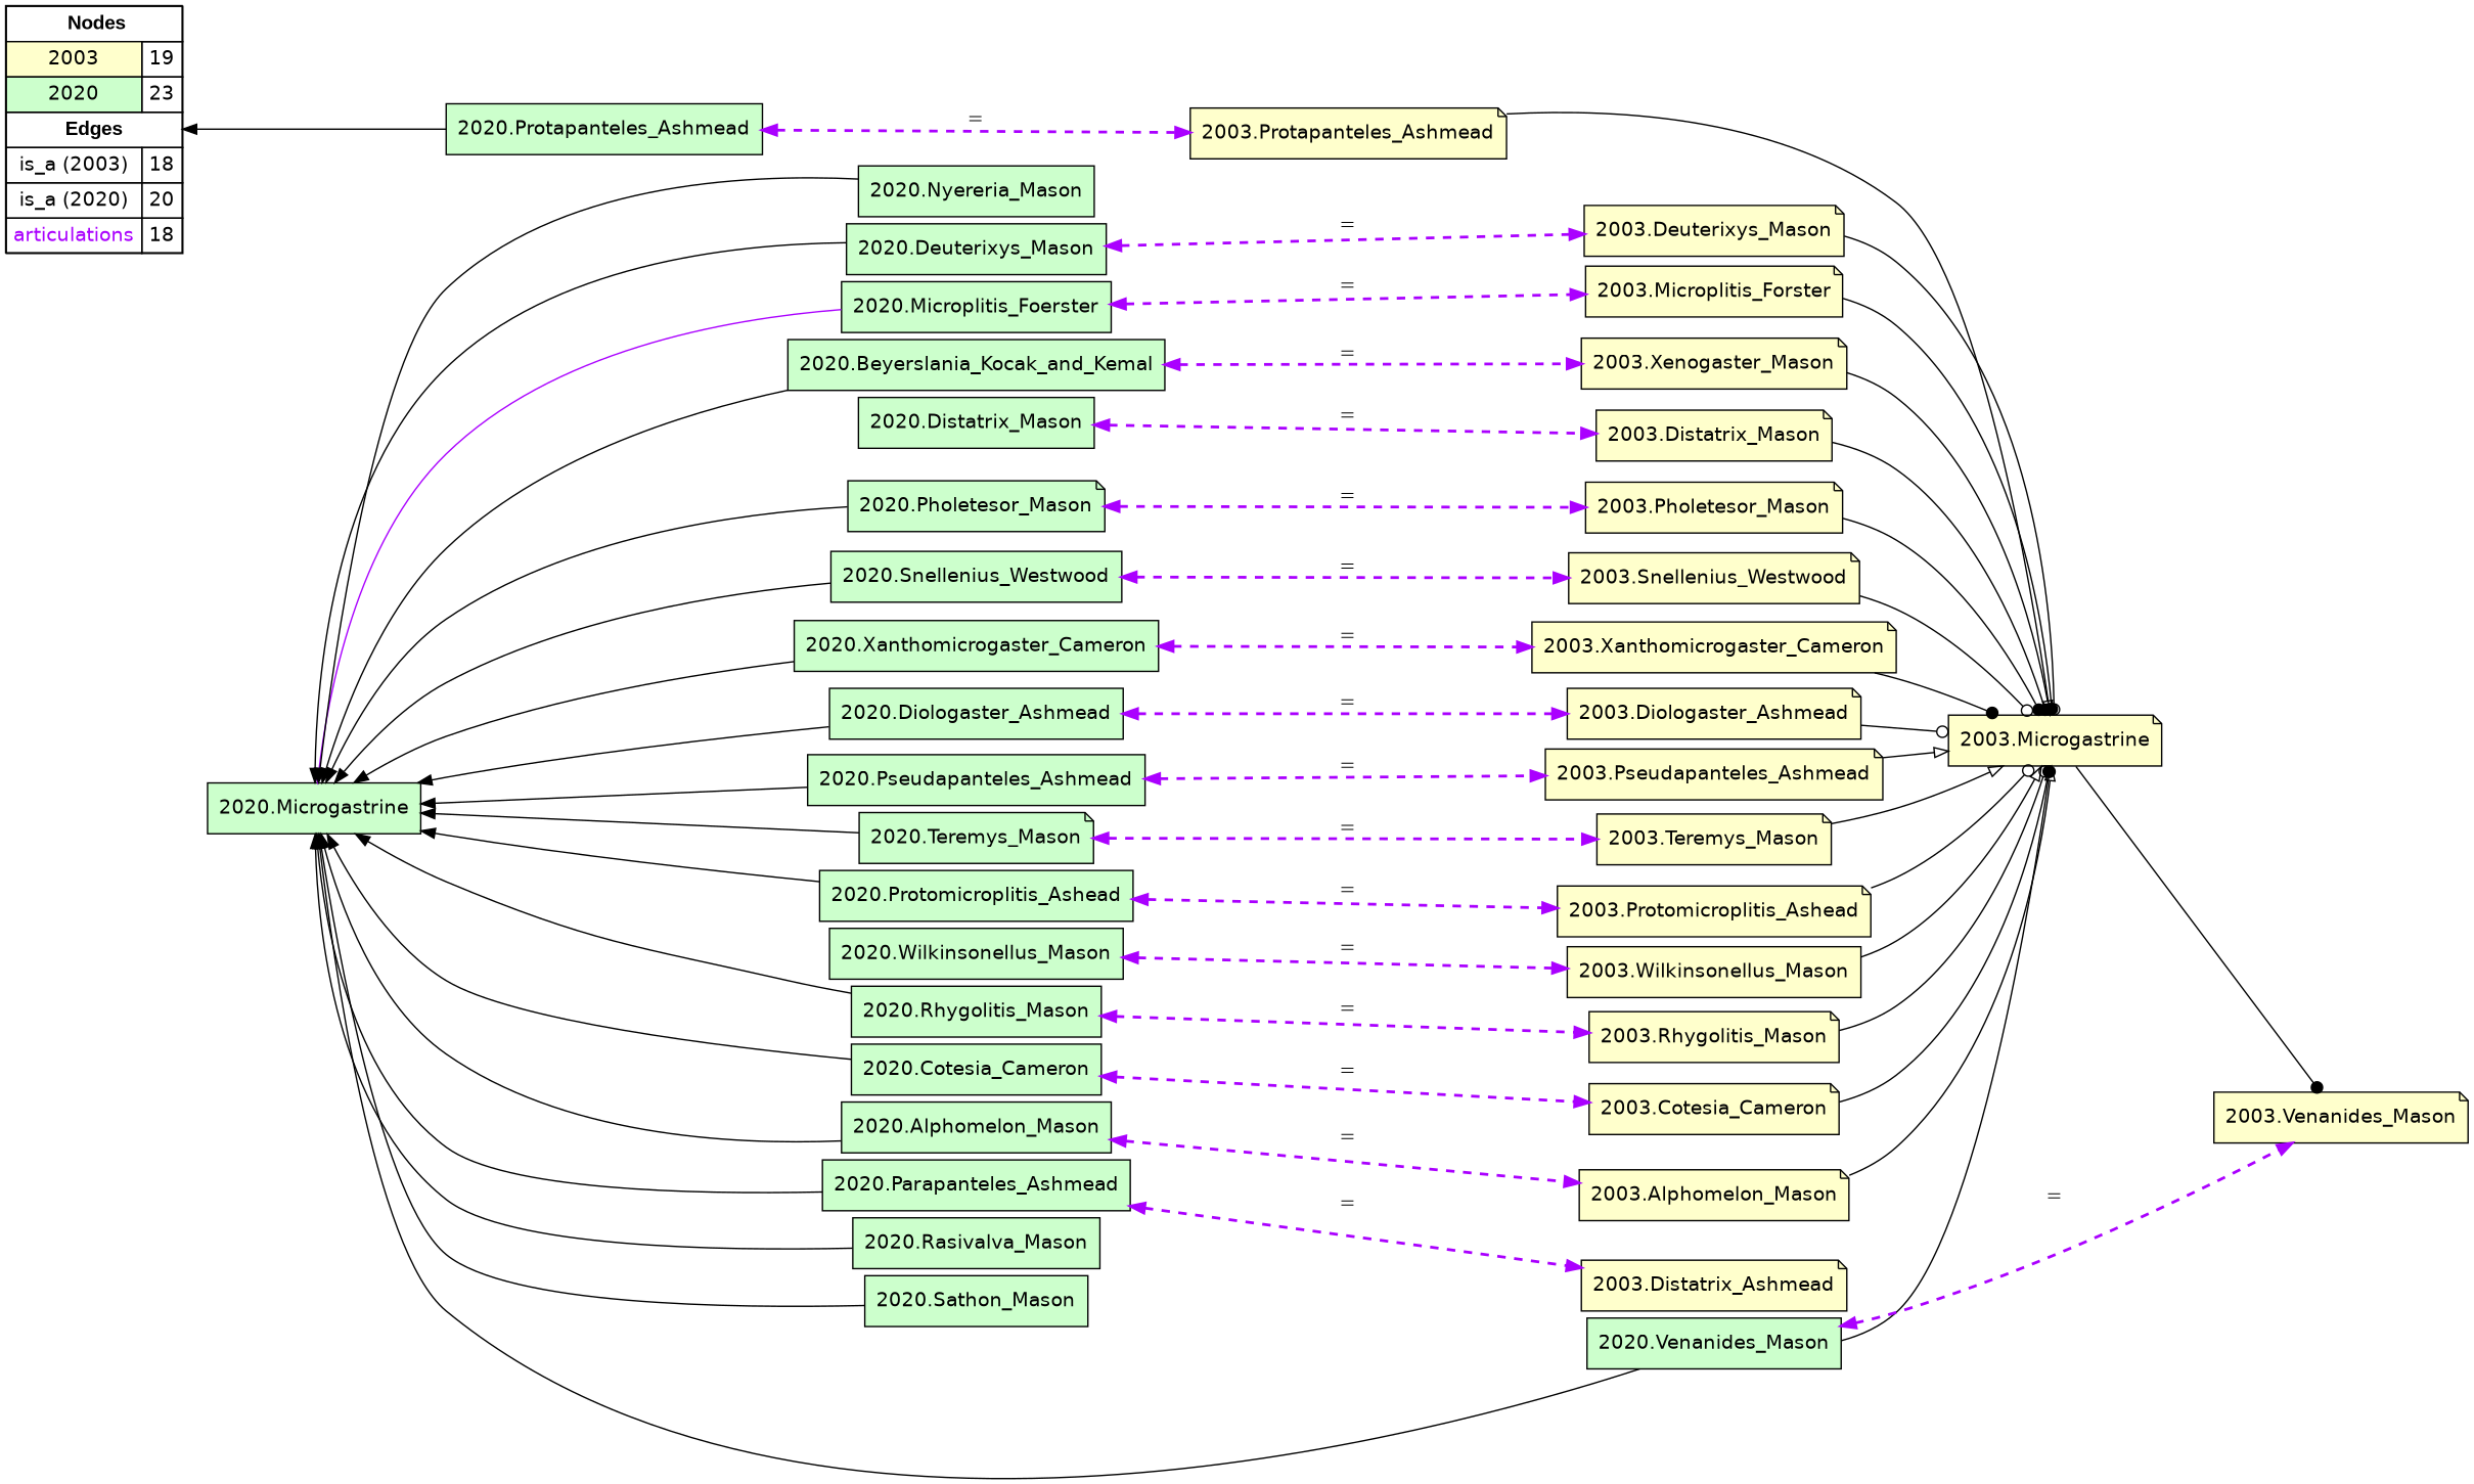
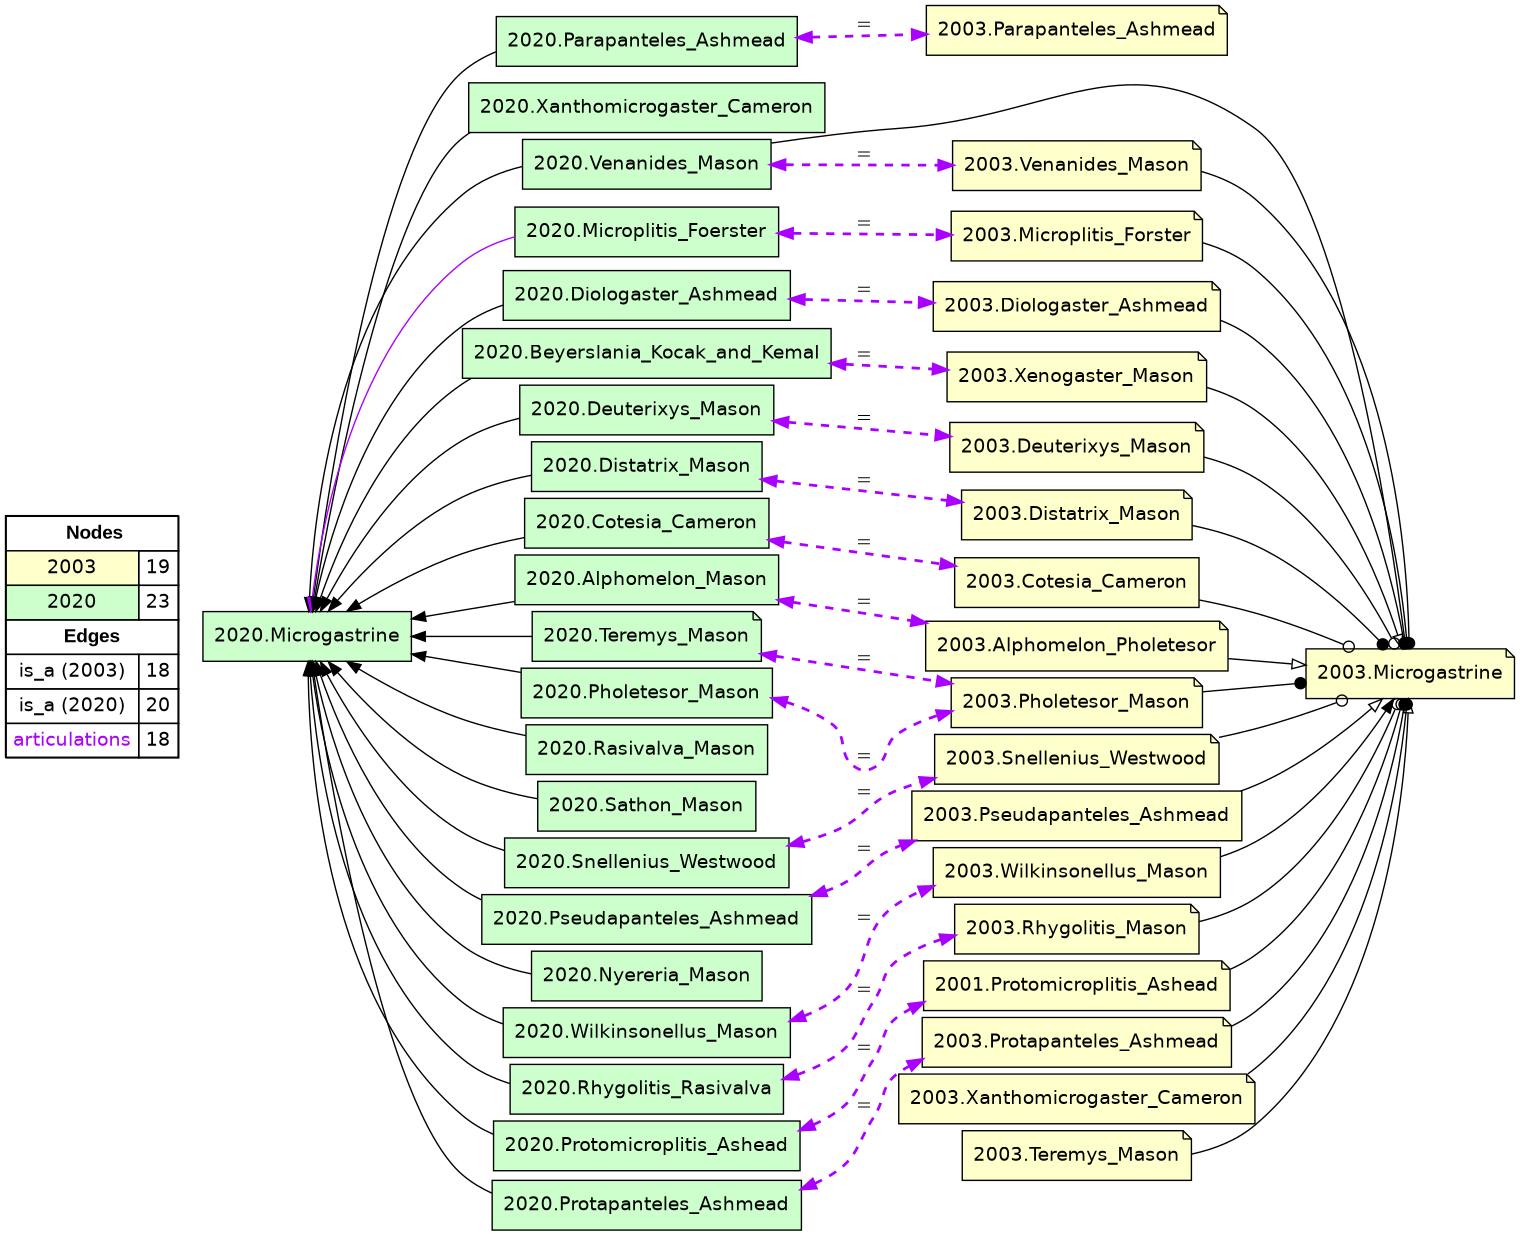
  digraph {
    rankdir=LR
    node [fillcolor="#CCFFCC" fontname=helvetica shape=box style=filled]
    edge [color="#000000" constraint=true dir=back penwidth=1 style=solid]
    n1 [fillcolor=white label=<   <TABLE BORDER="0" CELLBORDER="1" CELLSPACING="0" CELLPADDING="4">  <TR> <TD COLSPAN="2"><font face="Arial Black"> Nodes</font></TD> </TR>  <TR>   <TD bgcolor="#FFFFCC" fontname="helvetica">2003</TD>   <TD>19</TD>   </TR>  <TR>   <TD bgcolor="#CCFFCC" fontname="helvetica">2020</TD>   <TD>23</TD>   </TR>  <TR> <TD COLSPAN="2"><font face = "Arial Black"> Edges </font></TD> </TR>  <TR>   <TD><font color ="#000000">is_a (2003)</font></TD><TD>18</TD> </TR> <TR>   <TD><font color ="#000000">is_a (2020)</font></TD><TD>20</TD> </TR> <TR>   <TD><font color ="#AA00FF">articulations</font></TD><TD>18</TD> </TR> </TABLE>   > margin=0]
    "2003.Deuterixys_Mason" [fillcolor="#FFFFCC" shape=note]
    "2003.Microgastrine" [fillcolor="#FFFFCC" shape=note]
    "2003.Microplitis_Forster" [fillcolor="#FFFFCC" shape=note]
    "2003.Xenogaster_Mason" [fillcolor="#FFFFCC" shape=note]
    "2003.Pholetesor_Mason" [fillcolor="#FFFFCC" shape=note]
    "2003.Distatrix_Mason" [fillcolor="#FFFFCC" shape=note]
-   "2003.Parapanteles_Ashmead" [fillcolor="#FFFFCC" shape=note label="2003.Distatrix_Ashmead"]
+   "2003.Parapanteles_Ashmead" [fillcolor="#FFFFCC" shape=note]
    "2003.Snellenius_Westwood" [fillcolor="#FFFFCC" shape=note]
    "2003.Xanthomicrogaster_Cameron" [fillcolor="#FFFFCC" shape=note]
    "2003.Diologaster_Ashmead" [fillcolor="#FFFFCC" shape=note]
    "2003.Venanides_Mason" [fillcolor="#FFFFCC" shape=note]
-   "2003.Pseudapanteles_Ashmead" [fillcolor="#FFFFCC" shape=note]
+   "2003.Pseudapanteles_Ashmead" [fillcolor="#FFFFCC"]
    "2003.Teremys_Mason" [fillcolor="#FFFFCC" shape=note]
-   "2003.Protomicroplitis_Ashead" [fillcolor="#FFFFCC" shape=note]
+   "2003.Protomicroplitis_Ashead" [fillcolor="#FFFFCC" shape=note label="2001.Protomicroplitis_Ashead"]
    "2003.Rhygolitis_Mason" [fillcolor="#FFFFCC" shape=note]
    "2003.Wilkinsonellus_Mason" [fillcolor="#FFFFCC"]
-   "2003.Cotesia_Cameron" [fillcolor="#FFFFCC" shape=note]
+   "2003.Cotesia_Cameron" [fillcolor="#FFFFCC"]
    "2003.Protapanteles_Ashmead" [fillcolor="#FFFFCC" shape=note]
-   "2003.Alphomelon_Mason" [fillcolor="#FFFFCC" shape=note]
+   "2003.Alphomelon_Mason" [fillcolor="#FFFFCC" shape=note label="2003.Alphomelon_Pholetesor"]
    "2020.Parapanteles_Ashmead"
    "2020.Xanthomicrogaster_Cameron"
    "2020.Venanides_Mason"
    "2020.Microplitis_Foerster"
    "2020.Diologaster_Ashmead"
    "2020.Beyerslania_Kocak_and_Kemal"
    "2020.Deuterixys_Mason"
    "2020.Distatrix_Mason"
    "2020.Cotesia_Cameron"
-   "2020.Pholetesor_Mason" [shape=note]
+   "2020.Pholetesor_Mason"
    "2020.Alphomelon_Mason"
    "2020.Teremys_Mason" [shape=note]
    "2020.Microgastrine"
    "2020.Rasivalva_Mason"
    "2020.Sathon_Mason"
    "2020.Snellenius_Westwood"
    "2020.Pseudapanteles_Ashmead"
    "2020.Nyereria_Mason"
    "2020.Wilkinsonellus_Mason"
-   "2020.Rhygolitis_Mason"
+   "2020.Rhygolitis_Mason" [label="2020.Rhygolitis_Rasivalva"]
    "2020.Protomicroplitis_Ashead"
    "2020.Protapanteles_Ashmead"
    subgraph sub_1 {
      rank=source
      n1
    }
    "2003.Deuterixys_Mason" -> "2003.Microgastrine" [arrowhead=odot dir=forward]
    "2003.Microplitis_Forster" -> "2003.Microgastrine" [arrowhead=dot dir=forward]
    "2003.Xenogaster_Mason" -> "2003.Microgastrine" [arrowhead=onormal dir=forward]
    "2003.Pholetesor_Mason" -> "2003.Microgastrine" [arrowhead=dot dir=forward]
    "2003.Distatrix_Mason" -> "2003.Microgastrine" [arrowhead=dot dir=forward]
    "2003.Snellenius_Westwood" -> "2003.Microgastrine" [arrowhead=odot dir=forward]
    "2003.Xanthomicrogaster_Cameron" -> "2003.Microgastrine" [arrowhead=dot dir=forward]
    "2003.Diologaster_Ashmead" -> "2003.Microgastrine" [arrowhead=odot dir=forward]
-   "2003.Microgastrine" -> "2003.Venanides_Mason" [arrowhead=dot dir=forward]
+   "2003.Venanides_Mason" -> "2003.Microgastrine" [arrowhead=dot dir=forward]
    "2003.Pseudapanteles_Ashmead" -> "2003.Microgastrine" [arrowhead=onormal dir=forward]
    "2003.Teremys_Mason" -> "2003.Microgastrine" [arrowhead=onormal dir=forward]
    "2003.Protomicroplitis_Ashead" -> "2003.Microgastrine" [arrowhead=odot dir=forward]
    "2003.Rhygolitis_Mason" -> "2003.Microgastrine" [arrowhead=odot dir=forward]
-   "2003.Wilkinsonellus_Mason" -> "2003.Microgastrine" [arrowhead=onormal dir=forward]
+   "2003.Wilkinsonellus_Mason" -> "2003.Microgastrine" [arrowhead=normal dir=forward]
    "2003.Cotesia_Cameron" -> "2003.Microgastrine" [arrowhead=odot dir=forward]
    "2003.Protapanteles_Ashmead" -> "2003.Microgastrine" [arrowhead=dot dir=forward]
    "2003.Alphomelon_Mason" -> "2003.Microgastrine" [arrowhead=onormal dir=forward]
    "2020.Parapanteles_Ashmead" -> "2003.Parapanteles_Ashmead" [color="#AA00FF" dir=both label="=" penwidth=2 style=dashed]
-   "2020.Xanthomicrogaster_Cameron" -> "2003.Xanthomicrogaster_Cameron" [color="#AA00FF" dir=both label="=" penwidth=2 style=dashed]
    "2020.Venanides_Mason" -> "2003.Microgastrine" [arrowhead=dot dir=forward]
    "2020.Venanides_Mason" -> "2003.Venanides_Mason" [color="#AA00FF" dir=both label="=" penwidth=2 style=dashed]
    "2020.Microplitis_Foerster" -> "2003.Microplitis_Forster" [color="#AA00FF" dir=both label="=" penwidth=2 style=dashed]
    "2020.Diologaster_Ashmead" -> "2003.Diologaster_Ashmead" [color="#AA00FF" dir=both label="=" penwidth=2 style=dashed]
    "2020.Beyerslania_Kocak_and_Kemal" -> "2003.Xenogaster_Mason" [color="#AA00FF" dir=both label="=" penwidth=2 style=dashed]
    "2020.Deuterixys_Mason" -> "2003.Deuterixys_Mason" [color="#AA00FF" dir=both label="=" penwidth=2 style=dashed]
    "2020.Distatrix_Mason" -> "2003.Distatrix_Mason" [color="#AA00FF" dir=both label="=" penwidth=2 style=dashed]
    "2020.Cotesia_Cameron" -> "2003.Cotesia_Cameron" [color="#AA00FF" dir=both label="=" penwidth=2 style=dashed]
    "2020.Pholetesor_Mason" -> "2003.Pholetesor_Mason" [color="#AA00FF" dir=both label="=" penwidth=2 style=dashed]
    "2020.Alphomelon_Mason" -> "2003.Alphomelon_Mason" [color="#AA00FF" dir=both label="=" penwidth=2 style=dashed]
-   "2020.Teremys_Mason" -> "2003.Teremys_Mason" [color="#AA00FF" dir=both label="=" penwidth=2 style=dashed]
+   "2020.Teremys_Mason" -> "2003.Pholetesor_Mason" [color="#AA00FF" dir=both label="=" penwidth=2 style=dashed]
    "2020.Microgastrine" -> "2020.Parapanteles_Ashmead"
    "2020.Microgastrine" -> "2020.Xanthomicrogaster_Cameron"
    "2020.Microgastrine" -> "2020.Venanides_Mason"
    "2020.Microgastrine" -> "2020.Microplitis_Foerster" [color="#AA00FF"]
    "2020.Microgastrine" -> "2020.Diologaster_Ashmead"
    "2020.Microgastrine" -> "2020.Beyerslania_Kocak_and_Kemal"
    "2020.Microgastrine" -> "2020.Deuterixys_Mason"
+   "2020.Microgastrine" -> "2020.Distatrix_Mason"
    "2020.Microgastrine" -> "2020.Cotesia_Cameron"
    "2020.Microgastrine" -> "2020.Pholetesor_Mason"
    "2020.Microgastrine" -> "2020.Alphomelon_Mason"
    "2020.Microgastrine" -> "2020.Teremys_Mason"
    "2020.Microgastrine" -> "2020.Rasivalva_Mason"
    "2020.Microgastrine" -> "2020.Sathon_Mason"
    "2020.Microgastrine" -> "2020.Snellenius_Westwood"
    "2020.Microgastrine" -> "2020.Pseudapanteles_Ashmead"
    "2020.Microgastrine" -> "2020.Nyereria_Mason"
+   "2020.Microgastrine" -> "2020.Wilkinsonellus_Mason"
    "2020.Microgastrine" -> "2020.Rhygolitis_Mason"
    "2020.Microgastrine" -> "2020.Protomicroplitis_Ashead"
-   n1 -> "2020.Protapanteles_Ashmead"
+   "2020.Microgastrine" -> "2020.Protapanteles_Ashmead"
    "2020.Snellenius_Westwood" -> "2003.Snellenius_Westwood" [color="#AA00FF" dir=both label="=" penwidth=2 style=dashed]
    "2020.Pseudapanteles_Ashmead" -> "2003.Pseudapanteles_Ashmead" [color="#AA00FF" dir=both label="=" penwidth=2 style=dashed]
    "2020.Wilkinsonellus_Mason" -> "2003.Wilkinsonellus_Mason" [color="#AA00FF" dir=both label="=" penwidth=2 style=dashed]
    "2020.Rhygolitis_Mason" -> "2003.Rhygolitis_Mason" [color="#AA00FF" dir=both label="=" penwidth=2 style=dashed]
    "2020.Protomicroplitis_Ashead" -> "2003.Protomicroplitis_Ashead" [color="#AA00FF" dir=both label="=" penwidth=2 style=dashed]
    "2020.Protapanteles_Ashmead" -> "2003.Protapanteles_Ashmead" [color="#AA00FF" dir=both label="=" penwidth=2 style=dashed]
  }
